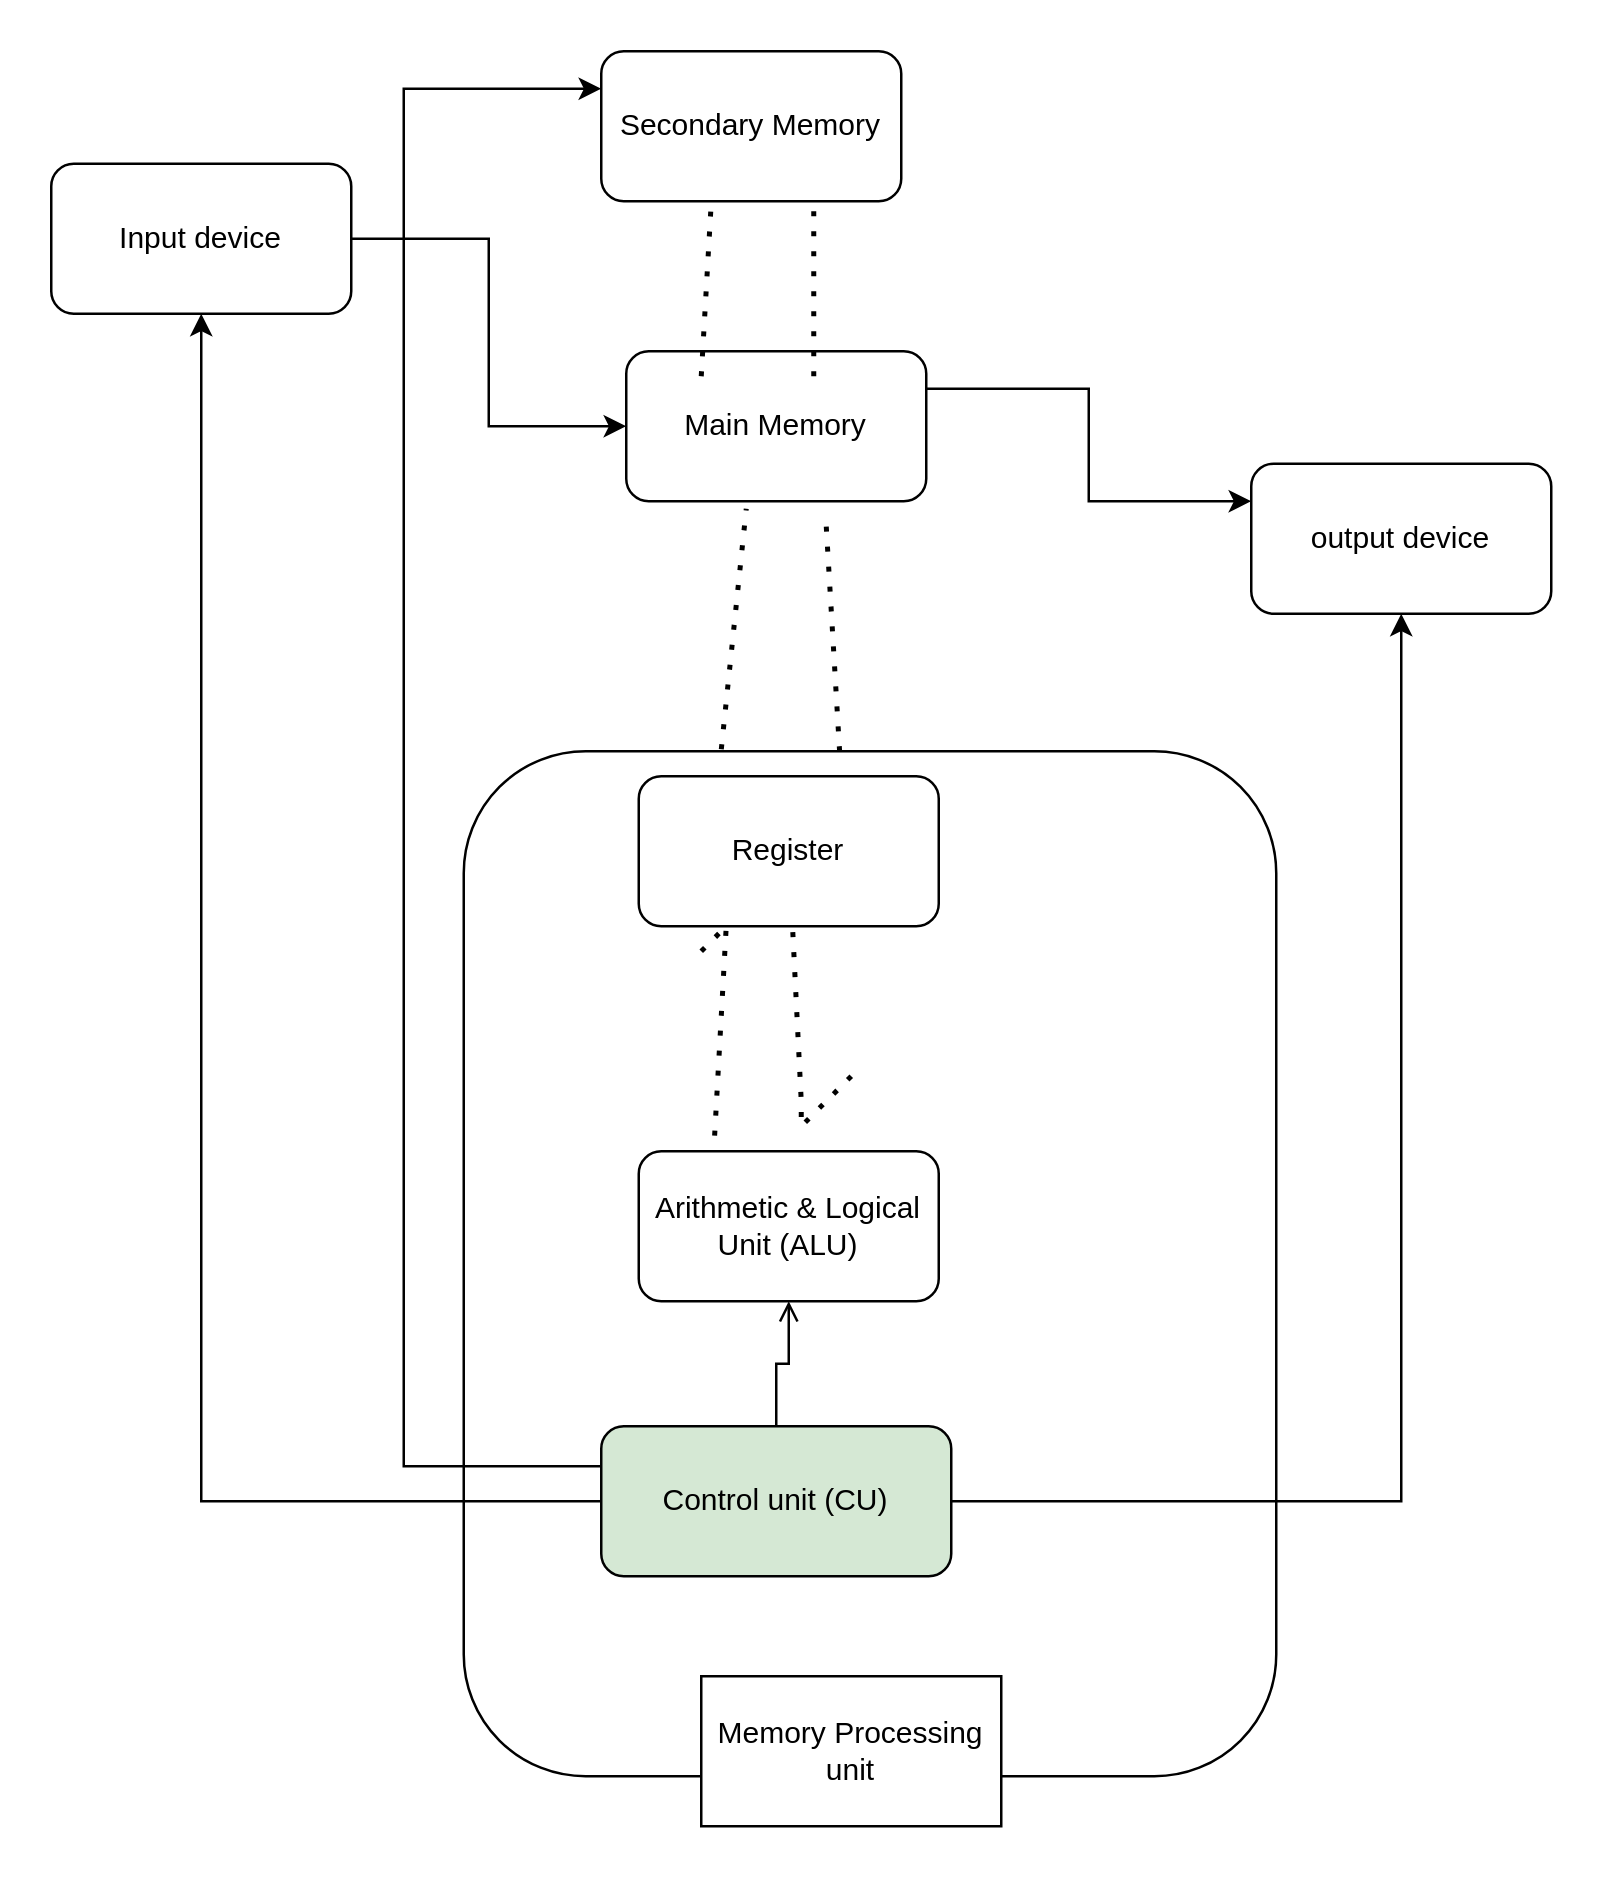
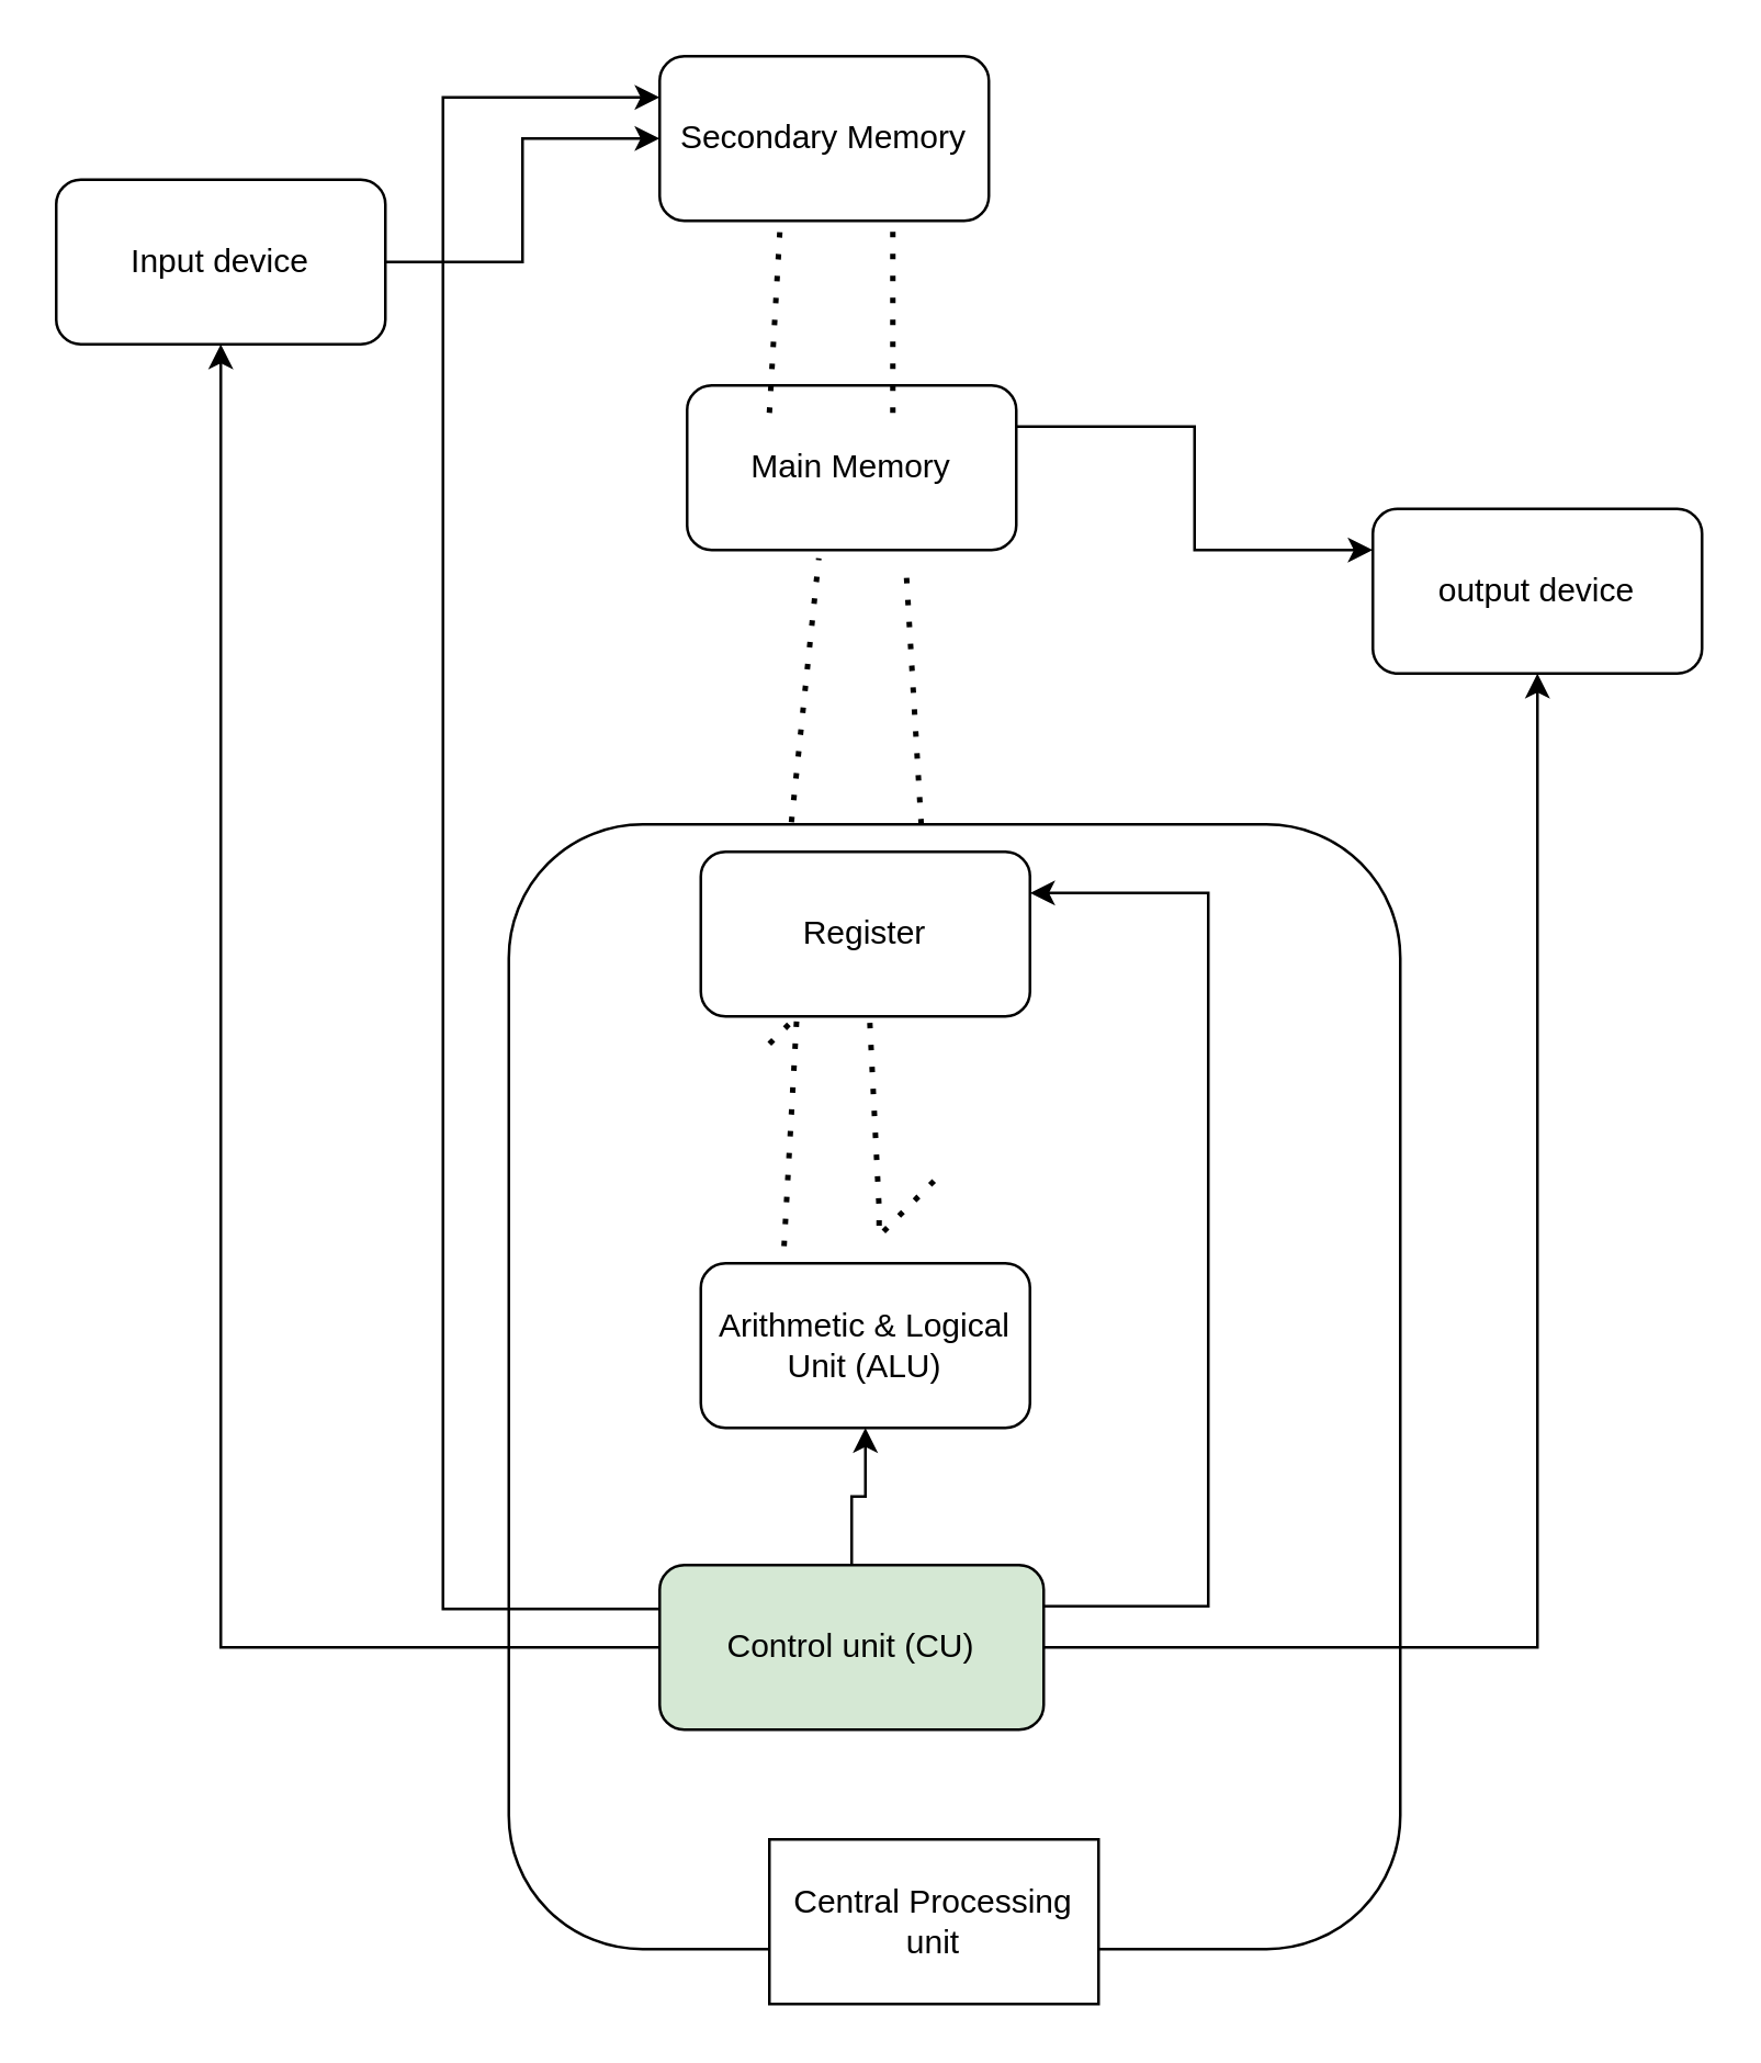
  <mxCell id="0" />
  <mxCell id="1" parent="0" />
  <mxCell id="2" value="Secondary Memory" style="rounded=1;whiteSpace=wrap;html=1;" vertex="1" parent="1"><mxGeometry x="240" y="20" width="120" height="60" as="geometry" /></mxCell>
  <mxCell id="3" style="edgeStyle=orthogonalEdgeStyle;rounded=0;orthogonalLoop=1;jettySize=auto;html=1;exitX=1;exitY=0.25;exitDx=0;exitDy=0;entryX=0;entryY=0.25;entryDx=0;entryDy=0;" edge="1" parent="1" source="4" target="14"><mxGeometry relative="1" as="geometry" /></mxCell>
  <mxCell id="4" value="Main Memory" style="whiteSpace=wrap;html=1;rounded=1;" vertex="1" parent="1"><mxGeometry x="250" y="140" width="120" height="60" as="geometry" /></mxCell>
  <mxCell id="5" value="" style="whiteSpace=wrap;html=1;rounded=1;" vertex="1" parent="1"><mxGeometry x="185" y="300" width="325" height="410" as="geometry" /></mxCell>
  <mxCell id="6" value="Register" style="rounded=1;whiteSpace=wrap;html=1;" vertex="1" parent="1"><mxGeometry x="255" y="310" width="120" height="60" as="geometry" /></mxCell>
  <mxCell id="7" value="Arithmetic &amp;amp; Logical Unit (ALU)" style="whiteSpace=wrap;html=1;rounded=1;" vertex="1" parent="1"><mxGeometry x="255" y="460" width="120" height="60" as="geometry" /></mxCell>
- <mxCell id="8" value="" style="edgeStyle=orthogonalEdgeStyle;rounded=0;orthogonalLoop=1;jettySize=auto;html=1;endArrow=open;" edge="1" parent="1" source="13" target="7"><mxGeometry relative="1" as="geometry" /></mxCell>
+ <mxCell id="8" value="" style="edgeStyle=orthogonalEdgeStyle;rounded=0;orthogonalLoop=1;jettySize=auto;html=1;" edge="1" parent="1" source="13" target="7"><mxGeometry relative="1" as="geometry" /></mxCell>
  <mxCell id="9" value="" style="edgeStyle=orthogonalEdgeStyle;rounded=0;orthogonalLoop=1;jettySize=auto;html=1;" edge="1" parent="1" source="13" target="14"><mxGeometry relative="1" as="geometry" /></mxCell>
  <mxCell id="10" value="" style="edgeStyle=orthogonalEdgeStyle;rounded=0;orthogonalLoop=1;jettySize=auto;html=1;" edge="1" parent="1" source="13" target="16"><mxGeometry relative="1" as="geometry" /></mxCell>
  <mxCell id="11" style="edgeStyle=orthogonalEdgeStyle;rounded=0;orthogonalLoop=1;jettySize=auto;html=1;exitX=0;exitY=0.75;exitDx=0;exitDy=0;entryX=0;entryY=0.25;entryDx=0;entryDy=0;" edge="1" parent="1" target="2"><mxGeometry relative="1" as="geometry"><mxPoint x="160" y="30" as="targetPoint" /><mxPoint x="245" y="585" as="sourcePoint" /><Array as="points"><mxPoint x="245" y="586" /><mxPoint x="161" y="586" /><mxPoint x="161" y="35" /></Array></mxGeometry></mxCell>
+ <mxCell id="12" style="edgeStyle=orthogonalEdgeStyle;rounded=0;orthogonalLoop=1;jettySize=auto;html=1;exitX=1;exitY=0.25;exitDx=0;exitDy=0;entryX=1;entryY=0.25;entryDx=0;entryDy=0;" edge="1" parent="1" source="13" target="6"><mxGeometry relative="1" as="geometry"><Array as="points"><mxPoint x="440" y="585" /><mxPoint x="440" y="325" /></Array></mxGeometry></mxCell>
  <mxCell id="13" value="Control unit (CU)" style="rounded=1;whiteSpace=wrap;html=1;fillColor=#d5e8d4;" vertex="1" parent="1"><mxGeometry x="240" y="570" width="140" height="60" as="geometry" /></mxCell>
  <mxCell id="14" value="output device" style="whiteSpace=wrap;html=1;rounded=1;" vertex="1" parent="1"><mxGeometry x="500" y="185" width="120" height="60" as="geometry" /></mxCell>
- <mxCell id="15" style="edgeStyle=orthogonalEdgeStyle;rounded=0;orthogonalLoop=1;jettySize=auto;html=1;exitX=1;exitY=0.5;exitDx=0;exitDy=0;entryX=0;entryY=0.5;entryDx=0;entryDy=0;" edge="1" parent="1" source="16" target="4"><mxGeometry relative="1" as="geometry" /></mxCell>
+ <mxCell id="15" style="edgeStyle=orthogonalEdgeStyle;rounded=0;orthogonalLoop=1;jettySize=auto;html=1;exitX=1;exitY=0.5;exitDx=0;exitDy=0;" edge="1" parent="1" source="16" target="2"><mxGeometry relative="1" as="geometry" /></mxCell>
  <mxCell id="16" value="Input device" style="rounded=1;whiteSpace=wrap;html=1;" vertex="1" parent="1"><mxGeometry x="20" y="65" width="120" height="60" as="geometry" /></mxCell>
  <mxCell id="17" value="" style="endArrow=none;dashed=1;html=1;dashPattern=1 3;strokeWidth=2;rounded=0;" edge="1" parent="1"><mxGeometry width="50" height="50" relative="1" as="geometry"><mxPoint x="325" y="150" as="sourcePoint" /><mxPoint x="325" y="80" as="targetPoint" /></mxGeometry></mxCell>
  <mxCell id="18" value="" style="endArrow=none;dashed=1;html=1;dashPattern=1 3;strokeWidth=2;rounded=0;entryX=0.367;entryY=0.997;entryDx=0;entryDy=0;entryPerimeter=0;" edge="1" parent="1" target="2"><mxGeometry width="50" height="50" relative="1" as="geometry"><mxPoint x="280" y="150" as="sourcePoint" /><mxPoint x="270" y="130" as="targetPoint" /></mxGeometry></mxCell>
  <mxCell id="19" value="" style="endArrow=none;dashed=1;html=1;dashPattern=1 3;strokeWidth=2;rounded=0;entryX=0.4;entryY=1.05;entryDx=0;entryDy=0;exitX=0.317;exitY=-0.002;exitDx=0;exitDy=0;exitPerimeter=0;entryPerimeter=0;" edge="1" parent="1" source="5" target="4"><mxGeometry width="50" height="50" relative="1" as="geometry"><mxPoint x="210" y="370" as="sourcePoint" /><mxPoint x="260" y="320" as="targetPoint" /></mxGeometry></mxCell>
  <mxCell id="20" value="" style="endArrow=none;dashed=1;html=1;dashPattern=1 3;strokeWidth=2;rounded=0;" edge="1" parent="1" source="5"><mxGeometry width="50" height="50" relative="1" as="geometry"><mxPoint x="210" y="370" as="sourcePoint" /><mxPoint x="330" y="210" as="targetPoint" /></mxGeometry></mxCell>
  <mxCell id="21" value="" style="endArrow=none;dashed=1;html=1;dashPattern=1 3;strokeWidth=2;rounded=0;entryX=0.25;entryY=0;entryDx=0;entryDy=0;" edge="1" parent="1" target="7"><mxGeometry width="50" height="50" relative="1" as="geometry"><mxPoint x="280" y="380" as="sourcePoint" /><mxPoint x="210" y="450" as="targetPoint" /><Array as="points"><mxPoint x="290" y="370" /></Array></mxGeometry></mxCell>
- <mxCell id="22" value="Memory Processing unit" style="rounded=0;whiteSpace=wrap;html=1;" vertex="1" parent="1"><mxGeometry x="280" y="670" width="120" height="60" as="geometry" /></mxCell>
+ <mxCell id="22" value="Central Processing unit" style="rounded=0;whiteSpace=wrap;html=1;" vertex="1" parent="1"><mxGeometry x="280" y="670" width="120" height="60" as="geometry" /></mxCell>
  <mxCell id="23" value="" style="endArrow=none;dashed=1;html=1;dashPattern=1 3;strokeWidth=2;rounded=0;" edge="1" parent="1" target="6"><mxGeometry width="50" height="50" relative="1" as="geometry"><mxPoint x="340" y="430" as="sourcePoint" /><mxPoint x="260" y="310" as="targetPoint" /><Array as="points"><mxPoint x="320" y="450" /><mxPoint x="320" y="440" /></Array></mxGeometry></mxCell>
